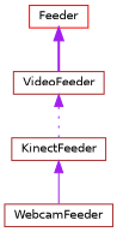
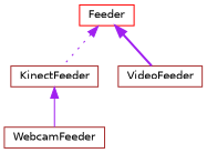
  digraph {
    rankdir=TB
    node [color=brown fillcolor=white fontname=Helvetica fontsize=10 shape=record style=filled]
    edge [color=purple dir=back fontname=Helvetica fontsize=10 labelfontname=Helvetica labelfontsize=10]
    n1 [color=red height=0.2 label=Feeder width=0.4]
    n2 [height=0.2 label=KinectFeeder width=0.4]
    n3 [height=0.2 label=VideoFeeder width=0.4]
    n4 [height=0.2 label=WebcamFeeder width=0.4]
-   n3 -> n2 [style=dotted]
+   n1 -> n2 [style=dotted]
    n1 -> n3 [style=bold]
    n2 -> n4 [style=solid]
  }
